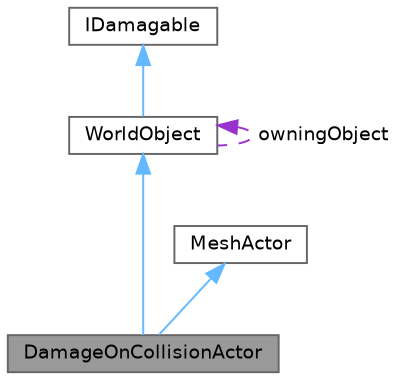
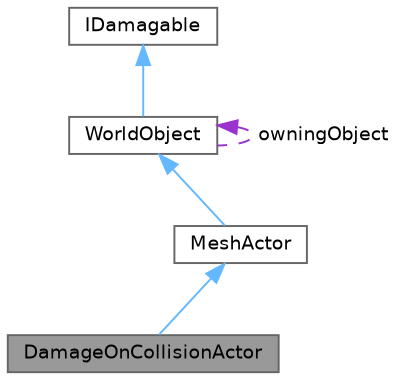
  digraph {
    node [color=gray40 fillcolor=white fontname=Helvetica fontsize=10 shape=box style=filled]
    edge [color=steelblue1 dir=back fontname=Helvetica fontsize=10 labelfontname=Helvetica labelfontsize=10 style=solid]
    n1 [fillcolor=grey60 fontcolor=black height=0.2 label=DamageOnCollisionActor width=0.4]
    n2 [height=0.2 label=MeshActor width=0.4]
    n3 [height=0.2 label=WorldObject width=0.4]
    n4 [height=0.2 label=IDamagable width=0.4]
    n2 -> n1
-   n3 -> n1
+   n3 -> n2
    n3 -> n3 [color=darkorchid3 label=" owningObject" style=dashed]
    n4 -> n3
  }
